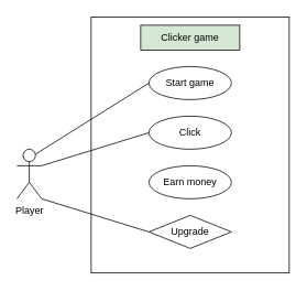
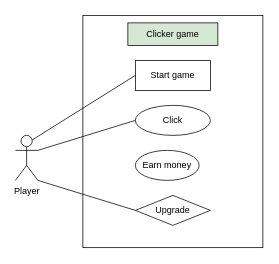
  <mxCell id="0" />
  <mxCell id="1" parent="0" />
  <mxCell id="2" value="Player" style="shape=umlActor;verticalLabelPosition=bottom;verticalAlign=top;html=1;outlineConnect=0;" vertex="1" parent="1"><mxGeometry x="20" y="180" width="30" height="60" as="geometry" /></mxCell>
  <mxCell id="3" value="" style="rounded=0;whiteSpace=wrap;html=1;" vertex="1" parent="1"><mxGeometry x="110" y="20" width="240" height="309.71" as="geometry" /></mxCell>
- <mxCell id="4" value="Start game" style="ellipse;whiteSpace=wrap;html=1;" vertex="1" parent="1"><mxGeometry x="180" y="80" width="100" height="40" as="geometry" /></mxCell>
+ <mxCell id="4" value="Start game" style="whiteSpace=wrap;html=1;rounded=0;" vertex="1" parent="1"><mxGeometry x="180" y="80" width="100" height="40" as="geometry" /></mxCell>
  <mxCell id="5" value="Click" style="ellipse;whiteSpace=wrap;html=1;" vertex="1" parent="1"><mxGeometry x="180" y="140" width="100" height="40" as="geometry" /></mxCell>
  <mxCell id="6" value="Upgrade" style="rhombus;whiteSpace=wrap;html=1;" vertex="1" parent="1"><mxGeometry x="180" y="260" width="100" height="40" as="geometry" /></mxCell>
  <mxCell id="7" style="edgeStyle=orthogonalEdgeStyle;rounded=0;orthogonalLoop=1;jettySize=auto;html=1;exitX=0.5;exitY=1;exitDx=0;exitDy=0;" edge="1" parent="1" source="3" target="3"><mxGeometry relative="1" as="geometry" /></mxCell>
- <mxCell id="8" value="Earn money" style="ellipse;whiteSpace=wrap;html=1;" vertex="1" parent="1"><mxGeometry x="180" y="200" width="100" height="40" as="geometry" /></mxCell>
+ <mxCell id="8" value="Earn money" style="ellipse;whiteSpace=wrap;html=1;" vertex="1" parent="1"><mxGeometry x="180" y="200" width="85" height="40" as="geometry" /></mxCell>
  <mxCell id="9" value="Clicker game" style="rounded=0;whiteSpace=wrap;html=1;fillColor=#d5e8d4;" vertex="1" parent="1"><mxGeometry x="170" y="30" width="120" height="30" as="geometry" /></mxCell>
  <mxCell id="10" value="" style="endArrow=none;html=1;rounded=0;entryX=0;entryY=0.5;entryDx=0;entryDy=0;exitX=0.75;exitY=0.1;exitDx=0;exitDy=0;exitPerimeter=0;" edge="1" parent="1" source="2" target="4"><mxGeometry width="50" height="50" relative="1" as="geometry"><mxPoint x="50" y="180" as="sourcePoint" /><mxPoint x="100" y="130" as="targetPoint" /></mxGeometry></mxCell>
  <mxCell id="11" value="" style="endArrow=none;html=1;rounded=0;entryX=0;entryY=0.5;entryDx=0;entryDy=0;exitX=1;exitY=0.333;exitDx=0;exitDy=0;exitPerimeter=0;" edge="1" parent="1" source="2" target="5"><mxGeometry width="50" height="50" relative="1" as="geometry"><mxPoint x="60" y="199.85" as="sourcePoint" /><mxPoint x="110" y="149.85" as="targetPoint" /></mxGeometry></mxCell>
  <mxCell id="12" value="" style="endArrow=none;html=1;rounded=0;entryX=0;entryY=0.5;entryDx=0;entryDy=0;exitX=1;exitY=1;exitDx=0;exitDy=0;exitPerimeter=0;" edge="1" parent="1" source="2" target="6"><mxGeometry width="50" height="50" relative="1" as="geometry"><mxPoint x="60" y="240" as="sourcePoint" /><mxPoint x="110" y="190" as="targetPoint" /></mxGeometry></mxCell>
